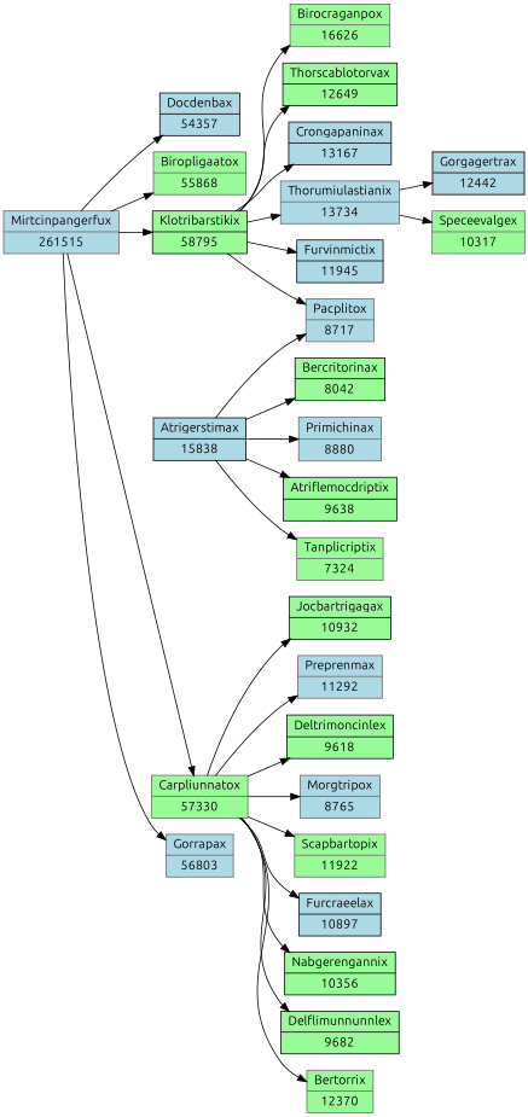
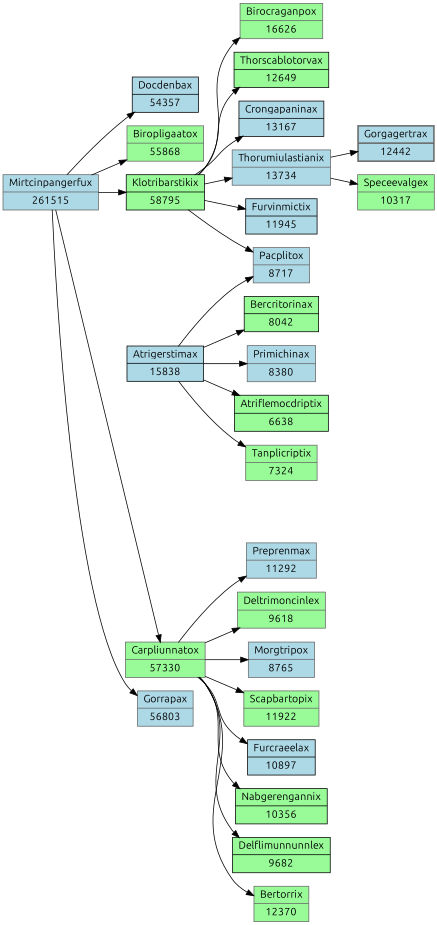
  digraph {
    fontname=Ubuntu
    rankdir=LR
    node [color=gray40 fillcolor=palegreen fontname=Ubuntu shape=record style=filled]
    edge [fontname=Ubuntu]
    n1 [fillcolor=lightblue label="Mirtcinpangerfux|261515"]
    n2 [color=black fillcolor=lightblue label="Docdenbax|54357"]
    n3 [label="Biropligaatox|55868"]
    n4 [color=black label="Klotribarstikix|58795"]
    n5 [label="Carpliunnatox|57330"]
    n6 [fillcolor=lightblue label="Gorrapax|56803"]
    n7 [label="Birocraganpox|16626"]
    n8 [color=black label="Thorscablotorvax|12649"]
    n9 [color=black fillcolor=lightblue label="Crongapaninax|13167"]
    n10 [fillcolor=lightblue label="Thorumiulastianix|13734"]
    n11 [color=black fillcolor=lightblue label="Furvinmictix|11945"]
    n12 [fillcolor=lightblue label="Pacplitox|8717"]
-   n13 [color=black label="Jocbartrigagax|10932"]
    n14 [fillcolor=lightblue label="Preprenmax|11292"]
-   n15 [color=black label="Deltrimoncinlex|9618"]
+   n15 [label="Deltrimoncinlex|9618"]
    n16 [fillcolor=lightblue label="Morgtripox|8765"]
    n17 [label="Scapbartopix|11922"]
    n18 [color=black fillcolor=lightblue label="Furcraeelax|10897"]
    n19 [color=black label="Nabgerengannix|10356"]
    n20 [color=black label="Delflimunnunnlex|9682"]
    n21 [label="Bertorrix|12370"]
    n22 [color=black fillcolor=lightblue label="Atrigerstimax|15838"]
    n23 [color=black label="Bercritorinax|8042"]
-   n24 [fillcolor=lightblue label="Primichinax|8880"]
-   n25 [color=black label="Atriflemocdriptix|9638"]
+   n24 [fillcolor=lightblue label="Primichinax|8380"]
+   n25 [color=black label="Atriflemocdriptix|6638"]
    n26 [label="Tanplicriptix|7324"]
    n27 [fillcolor=lightblue label="Gorgagertrax|12442" style="bold,filled"]
    n28 [label="Speceevalgex|10317"]
    n1 -> n2
    n1 -> n3
    n1 -> n4
    n1 -> n5
    n1 -> n6
    n4 -> n7
    n4 -> n8
    n4 -> n9
    n4 -> n10
    n4 -> n11
    n4 -> n12
-   n5 -> n13
    n5 -> n14
    n5 -> n15
    n5 -> n16
    n5 -> n17
    n5 -> n18
    n5 -> n19
    n5 -> n20
    n5 -> n21
    n10 -> n27
    n10 -> n28
    n22 -> n12
    n22 -> n23
    n22 -> n24
    n22 -> n25
    n22 -> n26
  }
